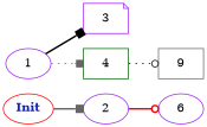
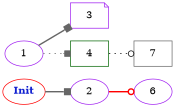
  digraph {
    rankdir=LR
    node [color=purple shape=ellipse]
    edge [arrowhead=box color=gray40 style=bold weight=1.0]
    n1 [color=red fontcolor="#1020d0" label=<<b>Init</b>> shape=""]
    2
    6
    3 [shape=note]
    1
    n6 [color=darkgreen label=4 shape=box]
-   7 [color=gray40 shape=box label=9]
+   7 [color=gray40 shape=box]
    n1 -> 2
    2 -> 6 [arrowhead=odot color=red]
-   1 -> 3 [color=black]
+   1 -> 3
    1 -> n6 [style=dotted weight=3.0]
    n6 -> 7 [arrowhead=odot color=black style=dotted weight=2.0]
  }
